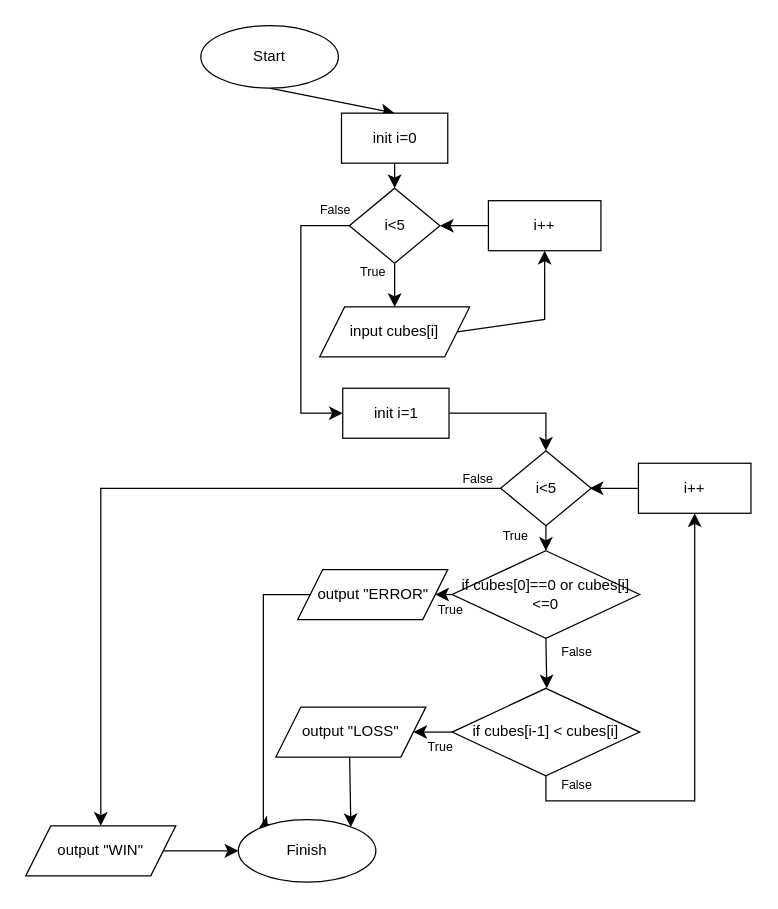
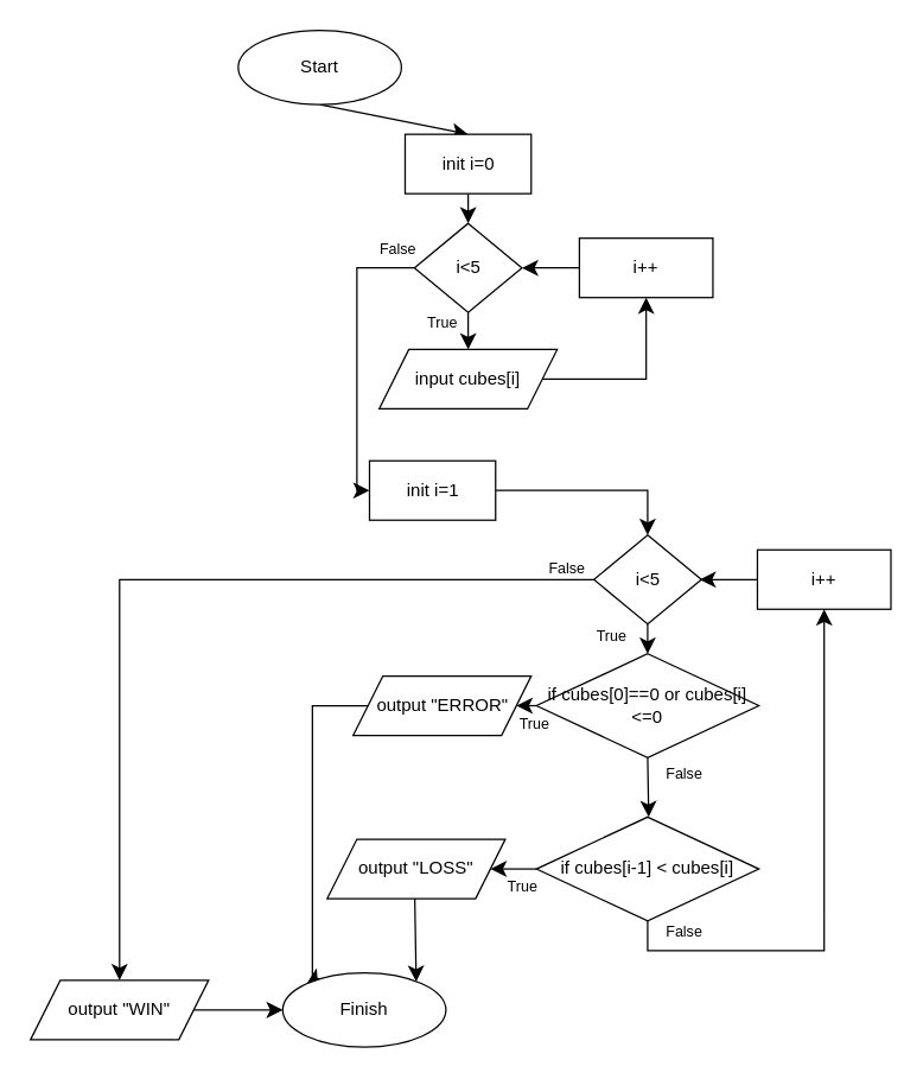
  <mxCell id="0" />
  <mxCell id="1" parent="0" />
  <mxCell id="2" style="edgeStyle=none;curved=1;rounded=0;orthogonalLoop=1;jettySize=auto;html=1;exitX=0.5;exitY=1;exitDx=0;exitDy=0;entryX=0.5;entryY=0;entryDx=0;entryDy=0;fontSize=12;startSize=8;endSize=8;" edge="1" parent="1" source="3" target="5"><mxGeometry relative="1" as="geometry" /></mxCell>
  <mxCell id="3" value="Start" style="ellipse;whiteSpace=wrap;html=1;" vertex="1" parent="1"><mxGeometry x="160" y="20" width="110" height="50" as="geometry" /></mxCell>
  <mxCell id="4" style="edgeStyle=none;curved=1;rounded=0;orthogonalLoop=1;jettySize=auto;html=1;exitX=0.5;exitY=1;exitDx=0;exitDy=0;entryX=0.5;entryY=0;entryDx=0;entryDy=0;fontSize=12;startSize=8;endSize=8;" edge="1" parent="1" source="5" target="8"><mxGeometry relative="1" as="geometry" /></mxCell>
  <mxCell id="5" value="init i=0" style="rounded=0;whiteSpace=wrap;html=1;" vertex="1" parent="1"><mxGeometry x="272.5" y="90" width="85" height="40" as="geometry" /></mxCell>
  <mxCell id="6" style="edgeStyle=none;curved=1;rounded=0;orthogonalLoop=1;jettySize=auto;html=1;exitX=0.5;exitY=1;exitDx=0;exitDy=0;entryX=0.5;entryY=0;entryDx=0;entryDy=0;fontSize=12;startSize=8;endSize=8;" edge="1" parent="1" source="8" target="22"><mxGeometry relative="1" as="geometry"><mxPoint x="315" y="230" as="targetPoint" /></mxGeometry></mxCell>
  <mxCell id="7" style="edgeStyle=none;curved=0;rounded=0;orthogonalLoop=1;jettySize=auto;html=1;fontSize=12;startSize=8;endSize=8;entryX=0;entryY=0.5;entryDx=0;entryDy=0;" edge="1" parent="1" source="8" target="13"><mxGeometry relative="1" as="geometry"><mxPoint x="240" y="340" as="targetPoint" /><Array as="points"><mxPoint x="240" y="180" /><mxPoint x="240" y="330" /></Array></mxGeometry></mxCell>
  <mxCell id="8" value="i&amp;lt;5" style="rhombus;whiteSpace=wrap;html=1;" vertex="1" parent="1"><mxGeometry x="278.75" y="150" width="72.5" height="60" as="geometry" /></mxCell>
  <mxCell id="9" style="edgeStyle=none;curved=0;rounded=0;orthogonalLoop=1;jettySize=auto;html=1;exitX=1;exitY=0.5;exitDx=0;exitDy=0;fontSize=12;startSize=8;endSize=8;entryX=0.5;entryY=1;entryDx=0;entryDy=0;" edge="1" parent="1" source="22" target="11"><mxGeometry relative="1" as="geometry"><mxPoint x="440" y="254.69" as="targetPoint" /><mxPoint x="370" y="255" as="sourcePoint" /><Array as="points"><mxPoint x="435" y="255" /></Array></mxGeometry></mxCell>
  <mxCell id="10" style="edgeStyle=none;curved=1;rounded=0;orthogonalLoop=1;jettySize=auto;html=1;entryX=1;entryY=0.5;entryDx=0;entryDy=0;fontSize=12;startSize=8;endSize=8;" edge="1" parent="1" source="11" target="8"><mxGeometry relative="1" as="geometry" /></mxCell>
  <mxCell id="11" value="i++" style="rounded=0;whiteSpace=wrap;html=1;" vertex="1" parent="1"><mxGeometry x="390" y="160" width="90" height="40" as="geometry" /></mxCell>
  <mxCell id="12" style="edgeStyle=none;curved=0;rounded=0;orthogonalLoop=1;jettySize=auto;html=1;exitX=1;exitY=0.5;exitDx=0;exitDy=0;entryX=0.5;entryY=0;entryDx=0;entryDy=0;fontSize=12;startSize=8;endSize=8;" edge="1" parent="1" source="13" target="16"><mxGeometry relative="1" as="geometry"><mxPoint x="426" y="320" as="sourcePoint" /><Array as="points"><mxPoint x="436" y="330" /></Array></mxGeometry></mxCell>
- <mxCell id="13" value="init i=1" style="rounded=0;whiteSpace=wrap;html=1;" vertex="1" parent="1"><mxGeometry x="273.5" y="310" width="85" height="40" as="geometry" /></mxCell>
+ <mxCell id="13" value="init i=1" style="rounded=0;whiteSpace=wrap;html=1;" vertex="1" parent="1"><mxGeometry x="248.5" y="310" width="85" height="40" as="geometry" /></mxCell>
  <mxCell id="14" style="edgeStyle=none;curved=1;rounded=0;orthogonalLoop=1;jettySize=auto;html=1;exitX=0.5;exitY=1;exitDx=0;exitDy=0;entryX=0.5;entryY=0;entryDx=0;entryDy=0;fontSize=12;startSize=8;endSize=8;" edge="1" parent="1" source="16" target="21"><mxGeometry relative="1" as="geometry" /></mxCell>
  <mxCell id="15" style="edgeStyle=none;curved=0;rounded=0;orthogonalLoop=1;jettySize=auto;html=1;fontSize=12;startSize=8;endSize=8;entryX=0.5;entryY=0;entryDx=0;entryDy=0;" edge="1" parent="1" source="16" target="31"><mxGeometry relative="1" as="geometry"><mxPoint x="180" y="660" as="targetPoint" /><Array as="points"><mxPoint x="80" y="390" /></Array></mxGeometry></mxCell>
  <mxCell id="16" value="i&amp;lt;5" style="rhombus;whiteSpace=wrap;html=1;" vertex="1" parent="1"><mxGeometry x="399.75" y="360" width="72.5" height="60" as="geometry" /></mxCell>
  <mxCell id="17" style="edgeStyle=none;curved=1;rounded=0;orthogonalLoop=1;jettySize=auto;html=1;entryX=1;entryY=0.5;entryDx=0;entryDy=0;fontSize=12;startSize=8;endSize=8;" edge="1" parent="1" source="18"><mxGeometry relative="1" as="geometry"><mxPoint x="471" y="390" as="targetPoint" /></mxGeometry></mxCell>
  <mxCell id="18" value="i++" style="rounded=0;whiteSpace=wrap;html=1;" vertex="1" parent="1"><mxGeometry x="510" y="370" width="90" height="40" as="geometry" /></mxCell>
  <mxCell id="19" style="edgeStyle=none;curved=1;rounded=0;orthogonalLoop=1;jettySize=auto;html=1;exitX=0;exitY=0.5;exitDx=0;exitDy=0;entryX=1;entryY=0.5;entryDx=0;entryDy=0;fontSize=12;startSize=8;endSize=8;" edge="1" parent="1" source="21" target="24"><mxGeometry relative="1" as="geometry" /></mxCell>
  <mxCell id="20" style="edgeStyle=none;curved=1;rounded=0;orthogonalLoop=1;jettySize=auto;html=1;exitX=0.5;exitY=1;exitDx=0;exitDy=0;fontSize=12;startSize=8;endSize=8;" edge="1" parent="1" source="21"><mxGeometry relative="1" as="geometry"><mxPoint x="436.714" y="550" as="targetPoint" /></mxGeometry></mxCell>
  <mxCell id="21" value="if cubes[0]==0 or cubes[i]&amp;lt;=0" style="rhombus;whiteSpace=wrap;html=1;" vertex="1" parent="1"><mxGeometry x="361" y="440" width="150" height="70" as="geometry" /></mxCell>
- <mxCell id="22" value="input cubes[i]" style="shape=parallelogram;perimeter=parallelogramPerimeter;whiteSpace=wrap;html=1;fixedSize=1;" vertex="1" parent="1"><mxGeometry x="255" y="245" width="120" height="40" as="geometry" /></mxCell>
+ <mxCell id="22" value="input cubes[i]" style="shape=parallelogram;perimeter=parallelogramPerimeter;whiteSpace=wrap;html=1;fixedSize=1;" vertex="1" parent="1"><mxGeometry x="255" y="235" width="120" height="40" as="geometry" /></mxCell>
  <mxCell id="23" style="edgeStyle=none;curved=0;rounded=0;orthogonalLoop=1;jettySize=auto;html=1;exitX=0;exitY=0.5;exitDx=0;exitDy=0;fontSize=12;startSize=8;endSize=8;entryX=0;entryY=0;entryDx=0;entryDy=0;" edge="1" parent="1" source="24" target="32"><mxGeometry relative="1" as="geometry"><mxPoint x="200" y="650" as="targetPoint" /><Array as="points"><mxPoint x="210" y="475" /><mxPoint x="210" y="660" /></Array></mxGeometry></mxCell>
  <mxCell id="24" value="output &quot;ERROR&quot;" style="shape=parallelogram;perimeter=parallelogramPerimeter;whiteSpace=wrap;html=1;fixedSize=1;" vertex="1" parent="1"><mxGeometry x="237.5" y="455" width="120" height="40" as="geometry" /></mxCell>
  <mxCell id="25" style="edgeStyle=none;curved=1;rounded=0;orthogonalLoop=1;jettySize=auto;html=1;entryX=1;entryY=0.5;entryDx=0;entryDy=0;fontSize=12;startSize=8;endSize=8;" edge="1" parent="1" source="27" target="29"><mxGeometry relative="1" as="geometry" /></mxCell>
  <mxCell id="26" style="edgeStyle=none;curved=0;rounded=0;orthogonalLoop=1;jettySize=auto;html=1;exitX=0.5;exitY=1;exitDx=0;exitDy=0;fontSize=12;startSize=8;endSize=8;entryX=0.5;entryY=1;entryDx=0;entryDy=0;" edge="1" parent="1" source="27" target="18"><mxGeometry relative="1" as="geometry"><mxPoint x="580" y="700" as="targetPoint" /><Array as="points"><mxPoint x="436" y="640" /><mxPoint x="555" y="640" /></Array></mxGeometry></mxCell>
  <mxCell id="27" value="if cubes[i-1] &amp;lt; cubes[i]" style="rhombus;whiteSpace=wrap;html=1;" vertex="1" parent="1"><mxGeometry x="361" y="550" width="150" height="70" as="geometry" /></mxCell>
  <mxCell id="28" style="edgeStyle=none;curved=1;rounded=0;orthogonalLoop=1;jettySize=auto;html=1;exitX=0.5;exitY=1;exitDx=0;exitDy=0;fontSize=12;startSize=8;endSize=8;" edge="1" parent="1"><mxGeometry relative="1" as="geometry"><mxPoint x="279" y="604" as="sourcePoint" /><mxPoint x="280" y="661" as="targetPoint" /></mxGeometry></mxCell>
  <mxCell id="29" value="output &quot;LOSS&quot;" style="shape=parallelogram;perimeter=parallelogramPerimeter;whiteSpace=wrap;html=1;fixedSize=1;" vertex="1" parent="1"><mxGeometry x="220" y="565" width="120" height="40" as="geometry" /></mxCell>
  <mxCell id="30" style="edgeStyle=none;curved=1;rounded=0;orthogonalLoop=1;jettySize=auto;html=1;exitX=1;exitY=0.5;exitDx=0;exitDy=0;entryX=0;entryY=0.5;entryDx=0;entryDy=0;fontSize=12;startSize=8;endSize=8;" edge="1" parent="1" source="31" target="32"><mxGeometry relative="1" as="geometry" /></mxCell>
  <mxCell id="31" value="output &quot;WIN&quot;" style="shape=parallelogram;perimeter=parallelogramPerimeter;whiteSpace=wrap;html=1;fixedSize=1;" vertex="1" parent="1"><mxGeometry x="20" y="660" width="120" height="40" as="geometry" /></mxCell>
  <mxCell id="32" value="Finish" style="ellipse;whiteSpace=wrap;html=1;" vertex="1" parent="1"><mxGeometry x="190" y="655" width="110" height="50" as="geometry" /></mxCell>
  <mxCell id="33" value="&lt;font style=&quot;font-size: 10px;&quot;&gt;True&lt;/font&gt;" style="text;html=1;align=center;verticalAlign=middle;whiteSpace=wrap;rounded=0;fontSize=16;" vertex="1" parent="1"><mxGeometry x="267.5" y="200" width="60" height="30" as="geometry" /></mxCell>
  <mxCell id="34" value="&lt;font style=&quot;font-size: 10px;&quot;&gt;False&lt;/font&gt;" style="text;html=1;align=center;verticalAlign=middle;whiteSpace=wrap;rounded=0;fontSize=16;" vertex="1" parent="1"><mxGeometry x="237.5" y="150" width="60" height="30" as="geometry" /></mxCell>
  <mxCell id="35" value="&lt;font style=&quot;font-size: 10px;&quot;&gt;True&lt;/font&gt;" style="text;html=1;align=center;verticalAlign=middle;whiteSpace=wrap;rounded=0;fontSize=16;" vertex="1" parent="1"><mxGeometry x="382" y="411" width="60" height="30" as="geometry" /></mxCell>
  <mxCell id="36" value="&lt;font style=&quot;font-size: 10px;&quot;&gt;False&lt;/font&gt;" style="text;html=1;align=center;verticalAlign=middle;whiteSpace=wrap;rounded=0;fontSize=16;" vertex="1" parent="1"><mxGeometry x="352" y="365" width="60" height="30" as="geometry" /></mxCell>
  <mxCell id="37" value="&lt;font style=&quot;font-size: 10px;&quot;&gt;True&lt;/font&gt;" style="text;html=1;align=center;verticalAlign=middle;whiteSpace=wrap;rounded=0;fontSize=16;" vertex="1" parent="1"><mxGeometry x="330" y="470" width="60" height="30" as="geometry" /></mxCell>
  <mxCell id="38" value="&lt;font style=&quot;font-size: 10px;&quot;&gt;True&lt;/font&gt;" style="text;html=1;align=center;verticalAlign=middle;whiteSpace=wrap;rounded=0;fontSize=16;" vertex="1" parent="1"><mxGeometry x="322" y="580" width="60" height="30" as="geometry" /></mxCell>
  <mxCell id="39" value="&lt;font style=&quot;font-size: 10px;&quot;&gt;False&lt;/font&gt;" style="text;html=1;align=center;verticalAlign=middle;whiteSpace=wrap;rounded=0;fontSize=16;" vertex="1" parent="1"><mxGeometry x="431" y="504" width="60" height="30" as="geometry" /></mxCell>
  <mxCell id="40" value="&lt;font style=&quot;font-size: 10px;&quot;&gt;False&lt;/font&gt;" style="text;html=1;align=center;verticalAlign=middle;whiteSpace=wrap;rounded=0;fontSize=16;" vertex="1" parent="1"><mxGeometry x="431" y="610" width="60" height="30" as="geometry" /></mxCell>
